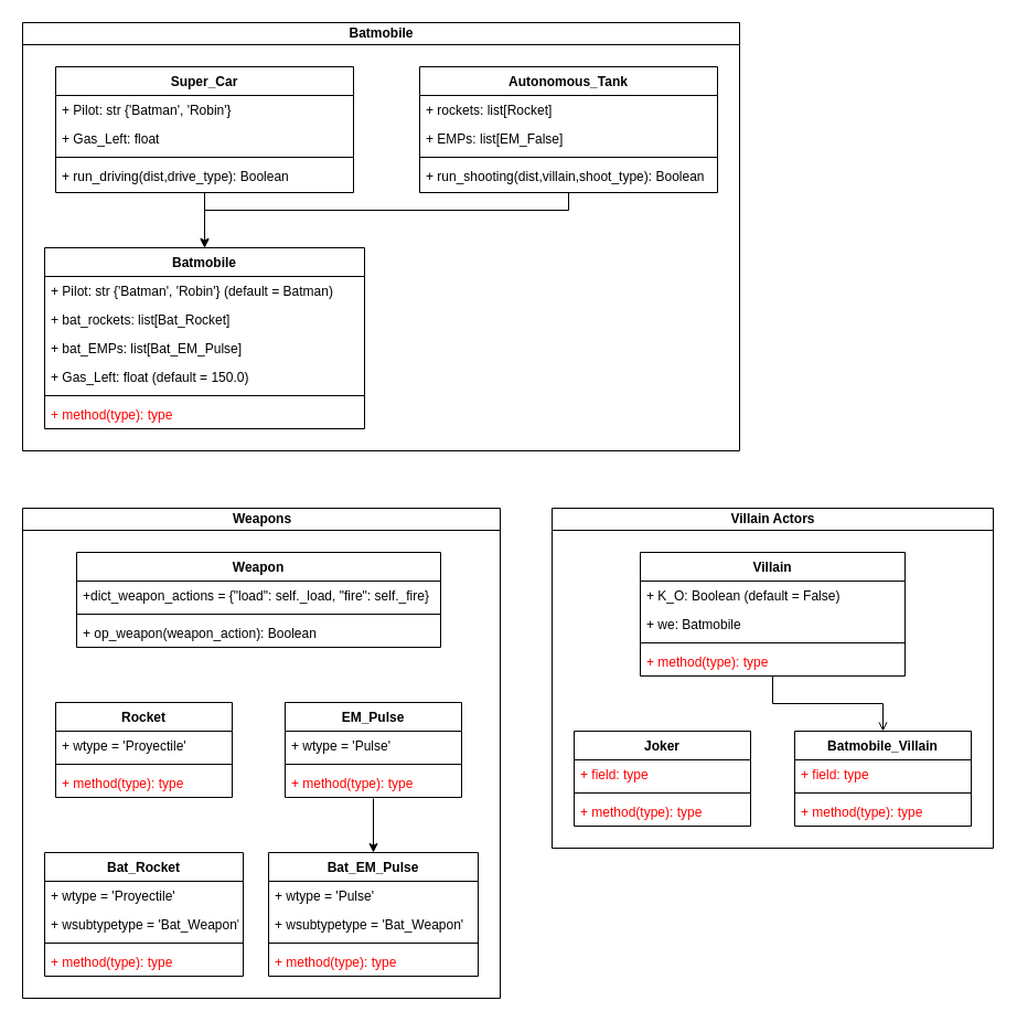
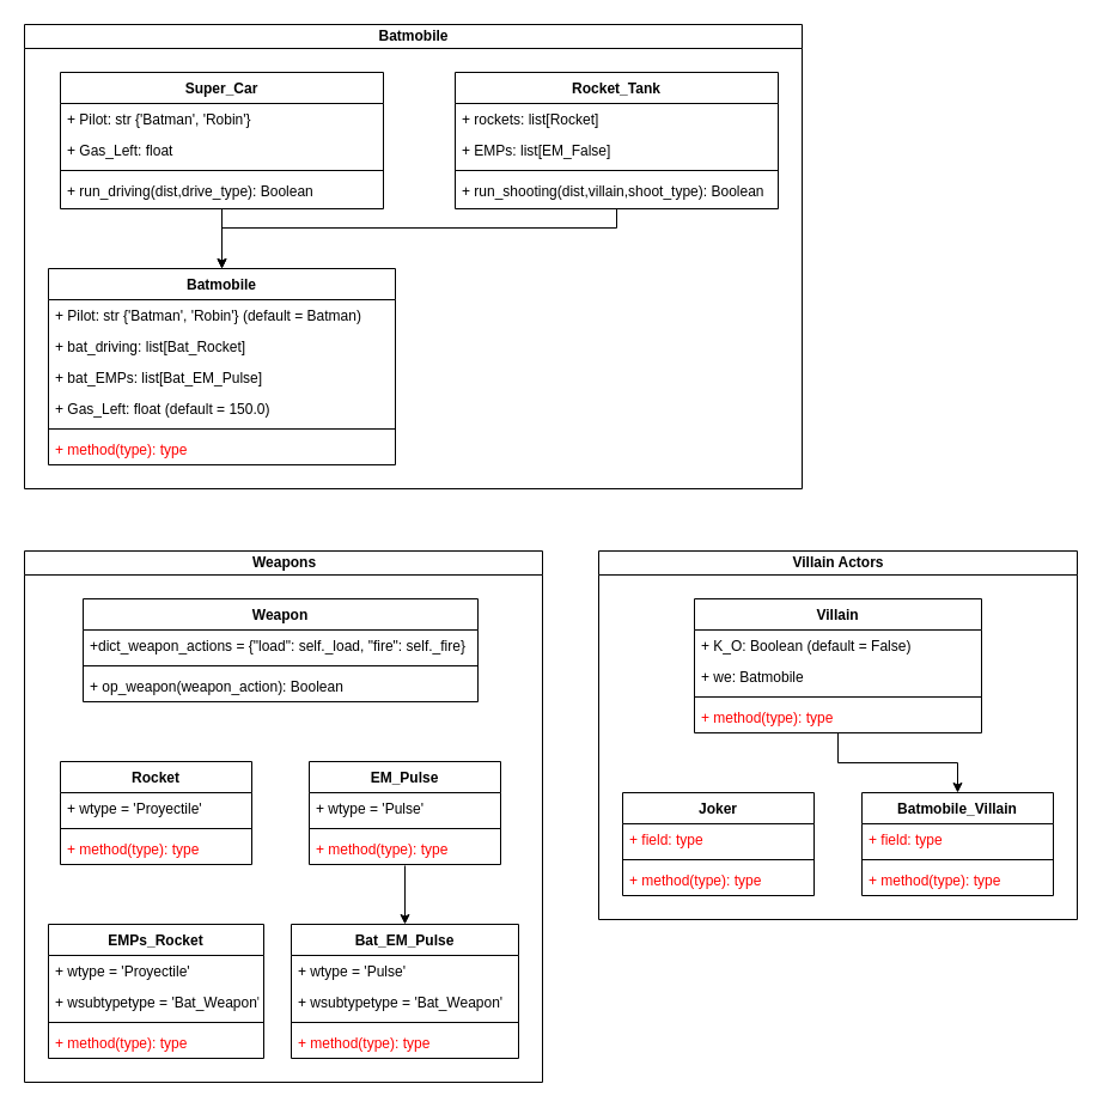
  <mxCell id="0" />
  <mxCell id="1" parent="0" />
  <mxCell id="2" value="Villain Actors" style="swimlane;html=1;startSize=20;horizontal=1;childLayout=treeLayout;horizontalTree=0;resizable=0;containerType=tree;" parent="1" vertex="1"><mxGeometry x="500" y="460" width="400" height="308" as="geometry" /></mxCell>
- <mxCell id="3" style="edgeStyle=orthogonalEdgeStyle;rounded=0;orthogonalLoop=1;jettySize=auto;html=1;endArrow=open;" edge="1" parent="2" source="4" target="9"><mxGeometry relative="1" as="geometry" /></mxCell>
+ <mxCell id="3" style="edgeStyle=orthogonalEdgeStyle;rounded=0;orthogonalLoop=1;jettySize=auto;html=1;" edge="1" parent="2" source="4" target="9"><mxGeometry relative="1" as="geometry" /></mxCell>
  <mxCell id="4" value="Villain" style="swimlane;fontStyle=1;align=center;verticalAlign=top;childLayout=stackLayout;horizontal=1;startSize=26;horizontalStack=0;resizeParent=1;resizeParentMax=0;resizeLast=0;collapsible=1;marginBottom=0;" parent="2" vertex="1"><mxGeometry x="80" y="40" width="240" height="112" as="geometry" /></mxCell>
  <mxCell id="5" value="+ K_O: Boolean (default = False)" style="text;strokeColor=none;fillColor=none;align=left;verticalAlign=top;spacingLeft=4;spacingRight=4;overflow=hidden;rotatable=0;points=[[0,0.5],[1,0.5]];portConstraint=eastwest;fontColor=#000000;labelBackgroundColor=#ffffff;" parent="4" vertex="1"><mxGeometry y="26" width="240" height="26" as="geometry" /></mxCell>
  <mxCell id="6" value="+ we: Batmobile" style="text;strokeColor=none;fillColor=none;align=left;verticalAlign=top;spacingLeft=4;spacingRight=4;overflow=hidden;rotatable=0;points=[[0,0.5],[1,0.5]];portConstraint=eastwest;fontColor=#000000;labelBackgroundColor=#ffffff;" parent="4" vertex="1"><mxGeometry y="52" width="240" height="26" as="geometry" /></mxCell>
  <mxCell id="7" value="" style="line;strokeWidth=1;fillColor=none;align=left;verticalAlign=middle;spacingTop=-1;spacingLeft=3;spacingRight=3;rotatable=0;labelPosition=right;points=[];portConstraint=eastwest;" parent="4" vertex="1"><mxGeometry y="78" width="240" height="8" as="geometry" /></mxCell>
  <mxCell id="8" value="+ method(type): type" style="text;strokeColor=none;fillColor=none;align=left;verticalAlign=top;spacingLeft=4;spacingRight=4;overflow=hidden;rotatable=0;points=[[0,0.5],[1,0.5]];portConstraint=eastwest;fontColor=#FF0000;" parent="4" vertex="1"><mxGeometry y="86" width="240" height="26" as="geometry" /></mxCell>
  <mxCell id="9" value="Batmobile_Villain" style="swimlane;fontStyle=1;align=center;verticalAlign=top;childLayout=stackLayout;horizontal=1;startSize=26;horizontalStack=0;resizeParent=1;resizeParentMax=0;resizeLast=0;collapsible=1;marginBottom=0;" parent="2" vertex="1"><mxGeometry x="220" y="202" width="160" height="86" as="geometry" /></mxCell>
  <mxCell id="10" value="+ field: type" style="text;strokeColor=none;fillColor=none;align=left;verticalAlign=top;spacingLeft=4;spacingRight=4;overflow=hidden;rotatable=0;points=[[0,0.5],[1,0.5]];portConstraint=eastwest;fontColor=#FF0000;" parent="9" vertex="1"><mxGeometry y="26" width="160" height="26" as="geometry" /></mxCell>
  <mxCell id="11" value="" style="line;strokeWidth=1;fillColor=none;align=left;verticalAlign=middle;spacingTop=-1;spacingLeft=3;spacingRight=3;rotatable=0;labelPosition=right;points=[];portConstraint=eastwest;" parent="9" vertex="1"><mxGeometry y="52" width="160" height="8" as="geometry" /></mxCell>
  <mxCell id="12" value="+ method(type): type" style="text;strokeColor=none;fillColor=none;align=left;verticalAlign=top;spacingLeft=4;spacingRight=4;overflow=hidden;rotatable=0;points=[[0,0.5],[1,0.5]];portConstraint=eastwest;fontColor=#FF0000;" parent="9" vertex="1"><mxGeometry y="60" width="160" height="26" as="geometry" /></mxCell>
  <mxCell id="13" value="Joker" style="swimlane;fontStyle=1;align=center;verticalAlign=top;childLayout=stackLayout;horizontal=1;startSize=26;horizontalStack=0;resizeParent=1;resizeParentMax=0;resizeLast=0;collapsible=1;marginBottom=0;" parent="2" vertex="1"><mxGeometry x="20" y="202" width="160" height="86" as="geometry" /></mxCell>
  <mxCell id="14" value="+ field: type" style="text;strokeColor=none;fillColor=none;align=left;verticalAlign=top;spacingLeft=4;spacingRight=4;overflow=hidden;rotatable=0;points=[[0,0.5],[1,0.5]];portConstraint=eastwest;fontColor=#FF0000;" parent="13" vertex="1"><mxGeometry y="26" width="160" height="26" as="geometry" /></mxCell>
  <mxCell id="15" value="" style="line;strokeWidth=1;fillColor=none;align=left;verticalAlign=middle;spacingTop=-1;spacingLeft=3;spacingRight=3;rotatable=0;labelPosition=right;points=[];portConstraint=eastwest;" parent="13" vertex="1"><mxGeometry y="52" width="160" height="8" as="geometry" /></mxCell>
  <mxCell id="16" value="+ method(type): type" style="text;strokeColor=none;fillColor=none;align=left;verticalAlign=top;spacingLeft=4;spacingRight=4;overflow=hidden;rotatable=0;points=[[0,0.5],[1,0.5]];portConstraint=eastwest;fontColor=#FF0000;" parent="13" vertex="1"><mxGeometry y="60" width="160" height="26" as="geometry" /></mxCell>
  <mxCell id="17" value="Weapons" style="swimlane;html=1;startSize=20;horizontal=1;childLayout=treeLayout;horizontalTree=0;resizable=0;containerType=tree;" parent="1" vertex="1"><mxGeometry x="20" y="460" width="433" height="444" as="geometry" /></mxCell>
  <mxCell id="18" value="Weapon" style="swimlane;fontStyle=1;align=center;verticalAlign=top;childLayout=stackLayout;horizontal=1;startSize=26;horizontalStack=0;resizeParent=1;resizeParentMax=0;resizeLast=0;collapsible=1;marginBottom=0;" parent="17" vertex="1"><mxGeometry x="49" y="40" width="330" height="86" as="geometry" /></mxCell>
  <mxCell id="19" value="+dict_weapon_actions = {&quot;load&quot;: self._load, &quot;fire&quot;: self._fire}" style="text;strokeColor=none;fillColor=none;align=left;verticalAlign=top;spacingLeft=4;spacingRight=4;overflow=hidden;rotatable=0;points=[[0,0.5],[1,0.5]];portConstraint=eastwest;" parent="18" vertex="1"><mxGeometry y="26" width="330" height="26" as="geometry" /></mxCell>
  <mxCell id="20" value="" style="line;strokeWidth=1;fillColor=none;align=left;verticalAlign=middle;spacingTop=-1;spacingLeft=3;spacingRight=3;rotatable=0;labelPosition=right;points=[];portConstraint=eastwest;" parent="18" vertex="1"><mxGeometry y="52" width="330" height="8" as="geometry" /></mxCell>
  <mxCell id="21" value="+ op_weapon(weapon_action): Boolean" style="text;strokeColor=none;fillColor=none;align=left;verticalAlign=top;spacingLeft=4;spacingRight=4;overflow=hidden;rotatable=0;points=[[0,0.5],[1,0.5]];portConstraint=eastwest;" parent="18" vertex="1"><mxGeometry y="60" width="330" height="26" as="geometry" /></mxCell>
  <mxCell id="22" value="Rocket" style="swimlane;fontStyle=1;align=center;verticalAlign=top;childLayout=stackLayout;horizontal=1;startSize=26;horizontalStack=0;resizeParent=1;resizeParentMax=0;resizeLast=0;collapsible=1;marginBottom=0;" parent="17" vertex="1"><mxGeometry x="30" y="176" width="160" height="86" as="geometry" /></mxCell>
  <mxCell id="23" value="+ wtype = 'Proyectile'" style="text;strokeColor=none;fillColor=none;align=left;verticalAlign=top;spacingLeft=4;spacingRight=4;overflow=hidden;rotatable=0;points=[[0,0.5],[1,0.5]];portConstraint=eastwest;" parent="22" vertex="1"><mxGeometry y="26" width="160" height="26" as="geometry" /></mxCell>
  <mxCell id="24" value="" style="line;strokeWidth=1;fillColor=none;align=left;verticalAlign=middle;spacingTop=-1;spacingLeft=3;spacingRight=3;rotatable=0;labelPosition=right;points=[];portConstraint=eastwest;" parent="22" vertex="1"><mxGeometry y="52" width="160" height="8" as="geometry" /></mxCell>
  <mxCell id="25" value="+ method(type): type" style="text;strokeColor=none;fillColor=none;align=left;verticalAlign=top;spacingLeft=4;spacingRight=4;overflow=hidden;rotatable=0;points=[[0,0.5],[1,0.5]];portConstraint=eastwest;fontColor=#FF0000;" parent="22" vertex="1"><mxGeometry y="60" width="160" height="26" as="geometry" /></mxCell>
  <mxCell id="26" value="EM_Pulse" style="swimlane;fontStyle=1;align=center;verticalAlign=top;childLayout=stackLayout;horizontal=1;startSize=26;horizontalStack=0;resizeParent=1;resizeParentMax=0;resizeLast=0;collapsible=1;marginBottom=0;" parent="17" vertex="1"><mxGeometry x="238" y="176" width="160" height="86" as="geometry" /></mxCell>
  <mxCell id="27" value="+ wtype = 'Pulse'" style="text;strokeColor=none;fillColor=none;align=left;verticalAlign=top;spacingLeft=4;spacingRight=4;overflow=hidden;rotatable=0;points=[[0,0.5],[1,0.5]];portConstraint=eastwest;" parent="26" vertex="1"><mxGeometry y="26" width="160" height="26" as="geometry" /></mxCell>
  <mxCell id="28" value="" style="line;strokeWidth=1;fillColor=none;align=left;verticalAlign=middle;spacingTop=-1;spacingLeft=3;spacingRight=3;rotatable=0;labelPosition=right;points=[];portConstraint=eastwest;" parent="26" vertex="1"><mxGeometry y="52" width="160" height="8" as="geometry" /></mxCell>
  <mxCell id="29" value="+ method(type): type" style="text;strokeColor=none;fillColor=none;align=left;verticalAlign=top;spacingLeft=4;spacingRight=4;overflow=hidden;rotatable=0;points=[[0,0.5],[1,0.5]];portConstraint=eastwest;fontColor=#FF0000;" parent="26" vertex="1"><mxGeometry y="60" width="160" height="26" as="geometry" /></mxCell>
  <mxCell id="30" value="Bat_EM_Pulse" style="swimlane;fontStyle=1;align=center;verticalAlign=top;childLayout=stackLayout;horizontal=1;startSize=26;horizontalStack=0;resizeParent=1;resizeParentMax=0;resizeLast=0;collapsible=1;marginBottom=0;" parent="17" vertex="1"><mxGeometry x="223" y="312" width="190" height="112" as="geometry" /></mxCell>
  <mxCell id="31" value="+ wtype = 'Pulse'" style="text;strokeColor=none;fillColor=none;align=left;verticalAlign=top;spacingLeft=4;spacingRight=4;overflow=hidden;rotatable=0;points=[[0,0.5],[1,0.5]];portConstraint=eastwest;" vertex="1" parent="30"><mxGeometry y="26" width="190" height="26" as="geometry" /></mxCell>
  <mxCell id="32" value="+ wsubtypetype = 'Bat_Weapon'" style="text;strokeColor=none;fillColor=none;align=left;verticalAlign=top;spacingLeft=4;spacingRight=4;overflow=hidden;rotatable=0;points=[[0,0.5],[1,0.5]];portConstraint=eastwest;" vertex="1" parent="30"><mxGeometry y="52" width="190" height="26" as="geometry" /></mxCell>
  <mxCell id="33" value="" style="line;strokeWidth=1;fillColor=none;align=left;verticalAlign=middle;spacingTop=-1;spacingLeft=3;spacingRight=3;rotatable=0;labelPosition=right;points=[];portConstraint=eastwest;" parent="30" vertex="1"><mxGeometry y="78" width="190" height="8" as="geometry" /></mxCell>
  <mxCell id="34" value="+ method(type): type" style="text;strokeColor=none;fillColor=none;align=left;verticalAlign=top;spacingLeft=4;spacingRight=4;overflow=hidden;rotatable=0;points=[[0,0.5],[1,0.5]];portConstraint=eastwest;fontColor=#FF0000;" parent="30" vertex="1"><mxGeometry y="86" width="190" height="26" as="geometry" /></mxCell>
- <mxCell id="35" value="Bat_Rocket" style="swimlane;fontStyle=1;align=center;verticalAlign=top;childLayout=stackLayout;horizontal=1;startSize=26;horizontalStack=0;resizeParent=1;resizeParentMax=0;resizeLast=0;collapsible=1;marginBottom=0;" parent="17" vertex="1"><mxGeometry x="20" y="312" width="180" height="112" as="geometry" /></mxCell>
+ <mxCell id="35" value="EMPs_Rocket" style="swimlane;fontStyle=1;align=center;verticalAlign=top;childLayout=stackLayout;horizontal=1;startSize=26;horizontalStack=0;resizeParent=1;resizeParentMax=0;resizeLast=0;collapsible=1;marginBottom=0;" parent="17" vertex="1"><mxGeometry x="20" y="312" width="180" height="112" as="geometry" /></mxCell>
  <mxCell id="36" value="+ wtype = 'Proyectile'" style="text;strokeColor=none;fillColor=none;align=left;verticalAlign=top;spacingLeft=4;spacingRight=4;overflow=hidden;rotatable=0;points=[[0,0.5],[1,0.5]];portConstraint=eastwest;" vertex="1" parent="35"><mxGeometry y="26" width="180" height="26" as="geometry" /></mxCell>
  <mxCell id="37" value="+ wsubtypetype = 'Bat_Weapon'" style="text;strokeColor=none;fillColor=none;align=left;verticalAlign=top;spacingLeft=4;spacingRight=4;overflow=hidden;rotatable=0;points=[[0,0.5],[1,0.5]];portConstraint=eastwest;" vertex="1" parent="35"><mxGeometry y="52" width="180" height="26" as="geometry" /></mxCell>
  <mxCell id="38" value="" style="line;strokeWidth=1;fillColor=none;align=left;verticalAlign=middle;spacingTop=-1;spacingLeft=3;spacingRight=3;rotatable=0;labelPosition=right;points=[];portConstraint=eastwest;" parent="35" vertex="1"><mxGeometry y="78" width="180" height="8" as="geometry" /></mxCell>
  <mxCell id="39" value="+ method(type): type" style="text;strokeColor=none;fillColor=none;align=left;verticalAlign=top;spacingLeft=4;spacingRight=4;overflow=hidden;rotatable=0;points=[[0,0.5],[1,0.5]];portConstraint=eastwest;fontColor=#FF0000;" parent="35" vertex="1"><mxGeometry y="86" width="180" height="26" as="geometry" /></mxCell>
  <mxCell id="40" style="edgeStyle=orthogonalEdgeStyle;rounded=0;orthogonalLoop=1;jettySize=auto;html=1;exitX=0.5;exitY=1.038;exitDx=0;exitDy=0;exitPerimeter=0;entryX=0.5;entryY=0;entryDx=0;entryDy=0;" edge="1" parent="17" source="29" target="30"><mxGeometry relative="1" as="geometry" /></mxCell>
  <mxCell id="41" value="Batmobile" style="swimlane;html=1;startSize=20;horizontal=1;childLayout=treeLayout;horizontalTree=0;resizable=0;containerType=tree;" parent="1" vertex="1"><mxGeometry x="20" y="20" width="650" height="388" as="geometry" /></mxCell>
  <mxCell id="42" style="edgeStyle=orthogonalEdgeStyle;rounded=0;orthogonalLoop=1;jettySize=auto;html=1;" edge="1" parent="41" source="43" target="54"><mxGeometry relative="1" as="geometry" /></mxCell>
  <mxCell id="43" value="Super_Car" style="swimlane;fontStyle=1;align=center;verticalAlign=top;childLayout=stackLayout;horizontal=1;startSize=26;horizontalStack=0;resizeParent=1;resizeParentMax=0;resizeLast=0;collapsible=1;marginBottom=0;" parent="41" vertex="1"><mxGeometry x="30" y="40" width="270" height="114" as="geometry"><mxRectangle x="465" y="224" width="90" height="26" as="alternateBounds" /></mxGeometry></mxCell>
  <mxCell id="44" value="+ Pilot: str {'Batman', 'Robin'}" style="text;strokeColor=none;fillColor=none;align=left;verticalAlign=top;spacingLeft=4;spacingRight=4;overflow=hidden;rotatable=0;points=[[0,0.5],[1,0.5]];portConstraint=eastwest;fontStyle=0" parent="43" vertex="1"><mxGeometry y="26" width="270" height="26" as="geometry" /></mxCell>
  <mxCell id="45" value="+ Gas_Left: float" style="text;strokeColor=none;fillColor=none;align=left;verticalAlign=top;spacingLeft=4;spacingRight=4;overflow=hidden;rotatable=0;points=[[0,0.5],[1,0.5]];portConstraint=eastwest;" parent="43" vertex="1"><mxGeometry y="52" width="270" height="26" as="geometry" /></mxCell>
  <mxCell id="46" value="" style="line;strokeWidth=1;fillColor=none;align=left;verticalAlign=middle;spacingTop=-1;spacingLeft=3;spacingRight=3;rotatable=0;labelPosition=right;points=[];portConstraint=eastwest;" parent="43" vertex="1"><mxGeometry y="78" width="270" height="8" as="geometry" /></mxCell>
  <mxCell id="47" value="+ run_driving(dist,drive_type): Boolean" style="text;strokeColor=none;fillColor=none;align=left;verticalAlign=top;spacingLeft=4;spacingRight=4;overflow=hidden;rotatable=0;points=[[0,0.5],[1,0.5]];portConstraint=eastwest;" parent="43" vertex="1"><mxGeometry y="86" width="270" height="28" as="geometry" /></mxCell>
  <mxCell id="48" style="edgeStyle=orthogonalEdgeStyle;rounded=0;orthogonalLoop=1;jettySize=auto;html=1;entryX=0.5;entryY=0;entryDx=0;entryDy=0;" edge="1" parent="41" source="49" target="54"><mxGeometry relative="1" as="geometry"><Array as="points"><mxPoint x="495" y="170" /><mxPoint x="165" y="170" /></Array></mxGeometry></mxCell>
- <mxCell id="49" value="Autonomous_Tank" style="swimlane;fontStyle=1;align=center;verticalAlign=top;childLayout=stackLayout;horizontal=1;startSize=26;horizontalStack=0;resizeParent=1;resizeParentMax=0;resizeLast=0;collapsible=1;marginBottom=0;" parent="41" vertex="1"><mxGeometry x="360" y="40" width="270" height="114" as="geometry"><mxRectangle x="465" y="224" width="90" height="26" as="alternateBounds" /></mxGeometry></mxCell>
+ <mxCell id="49" value="Rocket_Tank" style="swimlane;fontStyle=1;align=center;verticalAlign=top;childLayout=stackLayout;horizontal=1;startSize=26;horizontalStack=0;resizeParent=1;resizeParentMax=0;resizeLast=0;collapsible=1;marginBottom=0;" parent="41" vertex="1"><mxGeometry x="360" y="40" width="270" height="114" as="geometry"><mxRectangle x="465" y="224" width="90" height="26" as="alternateBounds" /></mxGeometry></mxCell>
  <mxCell id="50" value="+ rockets: list[Rocket]" style="text;strokeColor=none;fillColor=none;align=left;verticalAlign=top;spacingLeft=4;spacingRight=4;overflow=hidden;rotatable=0;points=[[0,0.5],[1,0.5]];portConstraint=eastwest;fontStyle=0" parent="49" vertex="1"><mxGeometry y="26" width="270" height="26" as="geometry" /></mxCell>
  <mxCell id="51" value="+ EMPs: list[EM_False]" style="text;strokeColor=none;fillColor=none;align=left;verticalAlign=top;spacingLeft=4;spacingRight=4;overflow=hidden;rotatable=0;points=[[0,0.5],[1,0.5]];portConstraint=eastwest;" parent="49" vertex="1"><mxGeometry y="52" width="270" height="26" as="geometry" /></mxCell>
  <mxCell id="52" value="" style="line;strokeWidth=1;fillColor=none;align=left;verticalAlign=middle;spacingTop=-1;spacingLeft=3;spacingRight=3;rotatable=0;labelPosition=right;points=[];portConstraint=eastwest;" parent="49" vertex="1"><mxGeometry y="78" width="270" height="8" as="geometry" /></mxCell>
  <mxCell id="53" value="+ run_shooting(dist,villain,shoot_type): Boolean" style="text;strokeColor=none;fillColor=none;align=left;verticalAlign=top;spacingLeft=4;spacingRight=4;overflow=hidden;rotatable=0;points=[[0,0.5],[1,0.5]];portConstraint=eastwest;" parent="49" vertex="1"><mxGeometry y="86" width="270" height="28" as="geometry" /></mxCell>
  <mxCell id="54" value="Batmobile" style="swimlane;fontStyle=1;align=center;verticalAlign=top;childLayout=stackLayout;horizontal=1;startSize=26;horizontalStack=0;resizeParent=1;resizeParentMax=0;resizeLast=0;collapsible=1;marginBottom=0;" parent="41" vertex="1"><mxGeometry x="20" y="204" width="290" height="164" as="geometry"><mxRectangle x="465" y="224" width="90" height="26" as="alternateBounds" /></mxGeometry></mxCell>
  <mxCell id="55" value="+ Pilot: str {'Batman', 'Robin'} (default = Batman)" style="text;strokeColor=none;fillColor=none;align=left;verticalAlign=top;spacingLeft=4;spacingRight=4;overflow=hidden;rotatable=0;points=[[0,0.5],[1,0.5]];portConstraint=eastwest;fontStyle=0" parent="54" vertex="1"><mxGeometry y="26" width="290" height="26" as="geometry" /></mxCell>
- <mxCell id="56" value="+ bat_rockets: list[Bat_Rocket]" style="text;strokeColor=none;fillColor=none;align=left;verticalAlign=top;spacingLeft=4;spacingRight=4;overflow=hidden;rotatable=0;points=[[0,0.5],[1,0.5]];portConstraint=eastwest;" parent="54" vertex="1"><mxGeometry y="52" width="290" height="26" as="geometry" /></mxCell>
+ <mxCell id="56" value="+ bat_driving: list[Bat_Rocket]" style="text;strokeColor=none;fillColor=none;align=left;verticalAlign=top;spacingLeft=4;spacingRight=4;overflow=hidden;rotatable=0;points=[[0,0.5],[1,0.5]];portConstraint=eastwest;" parent="54" vertex="1"><mxGeometry y="52" width="290" height="26" as="geometry" /></mxCell>
  <mxCell id="57" value="+ bat_EMPs: list[Bat_EM_Pulse]" style="text;strokeColor=none;fillColor=none;align=left;verticalAlign=top;spacingLeft=4;spacingRight=4;overflow=hidden;rotatable=0;points=[[0,0.5],[1,0.5]];portConstraint=eastwest;" parent="54" vertex="1"><mxGeometry y="78" width="290" height="26" as="geometry" /></mxCell>
  <mxCell id="58" value="+ Gas_Left: float (default = 150.0)" style="text;strokeColor=none;fillColor=none;align=left;verticalAlign=top;spacingLeft=4;spacingRight=4;overflow=hidden;rotatable=0;points=[[0,0.5],[1,0.5]];portConstraint=eastwest;" parent="54" vertex="1"><mxGeometry y="104" width="290" height="26" as="geometry" /></mxCell>
  <mxCell id="59" value="" style="line;strokeWidth=1;fillColor=none;align=left;verticalAlign=middle;spacingTop=-1;spacingLeft=3;spacingRight=3;rotatable=0;labelPosition=right;points=[];portConstraint=eastwest;" parent="54" vertex="1"><mxGeometry y="130" width="290" height="8" as="geometry" /></mxCell>
  <mxCell id="60" value="+ method(type): type" style="text;strokeColor=none;fillColor=none;align=left;verticalAlign=top;spacingLeft=4;spacingRight=4;overflow=hidden;rotatable=0;points=[[0,0.5],[1,0.5]];portConstraint=eastwest;fontColor=#FF0000;" parent="54" vertex="1"><mxGeometry y="138" width="290" height="26" as="geometry" /></mxCell>
